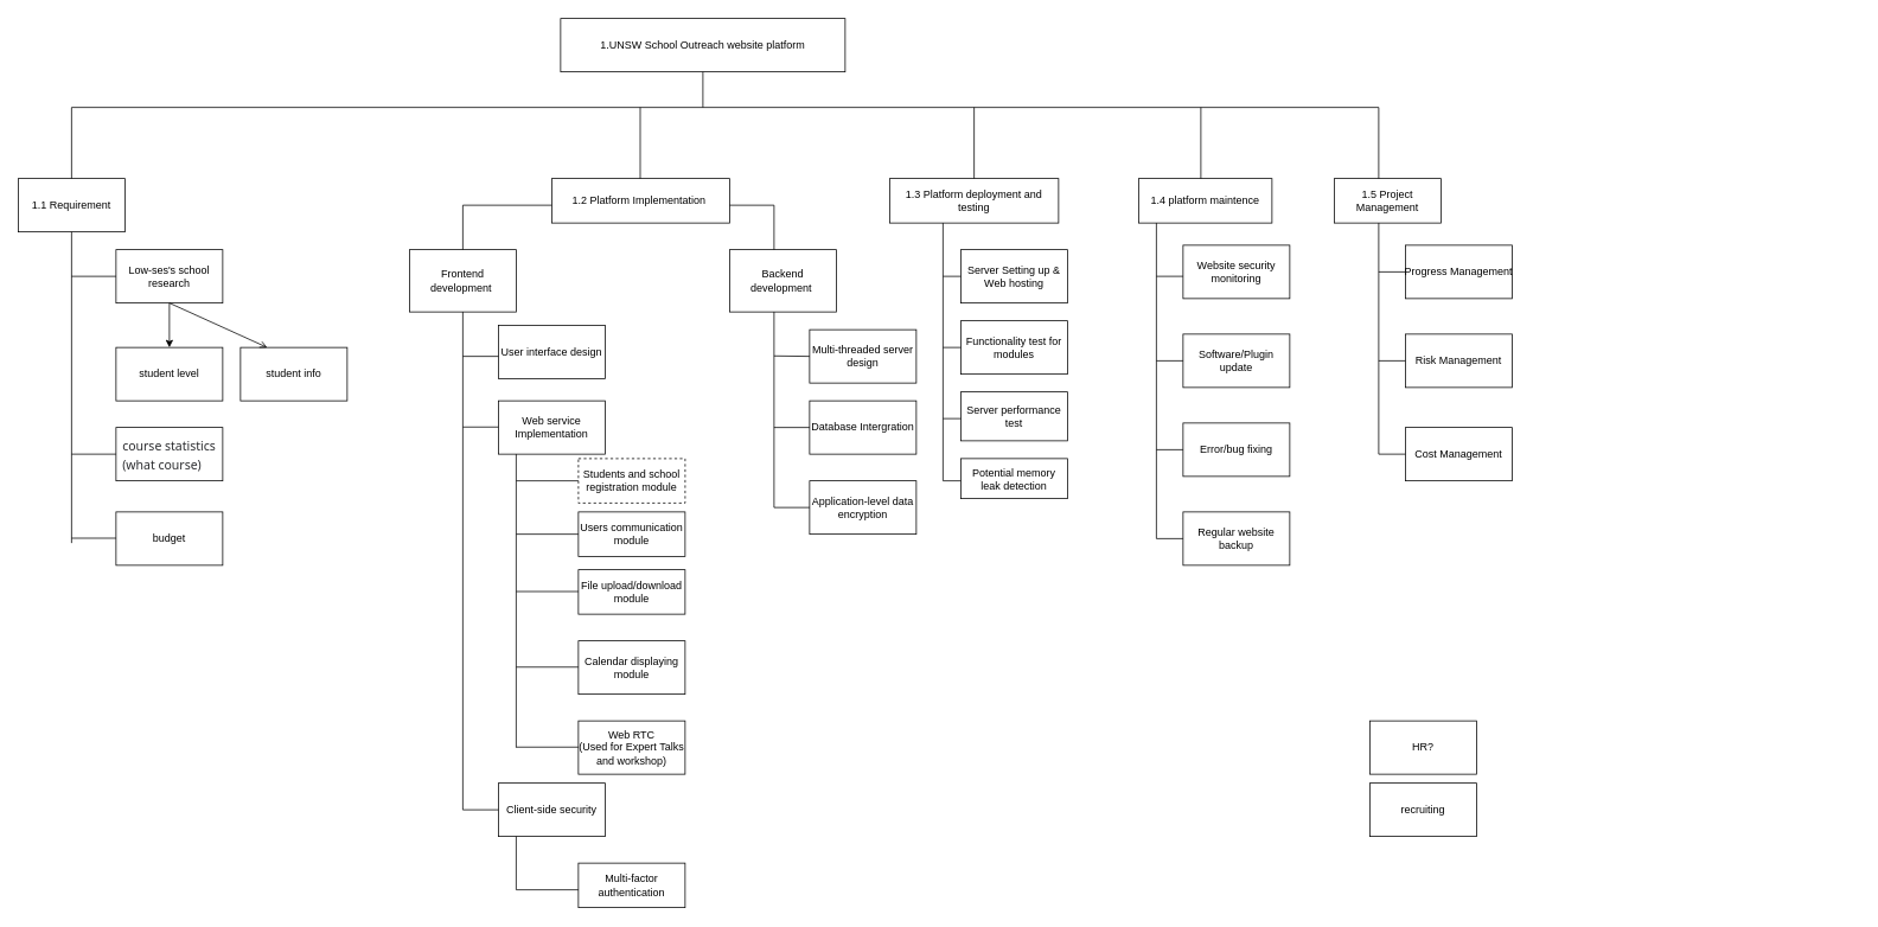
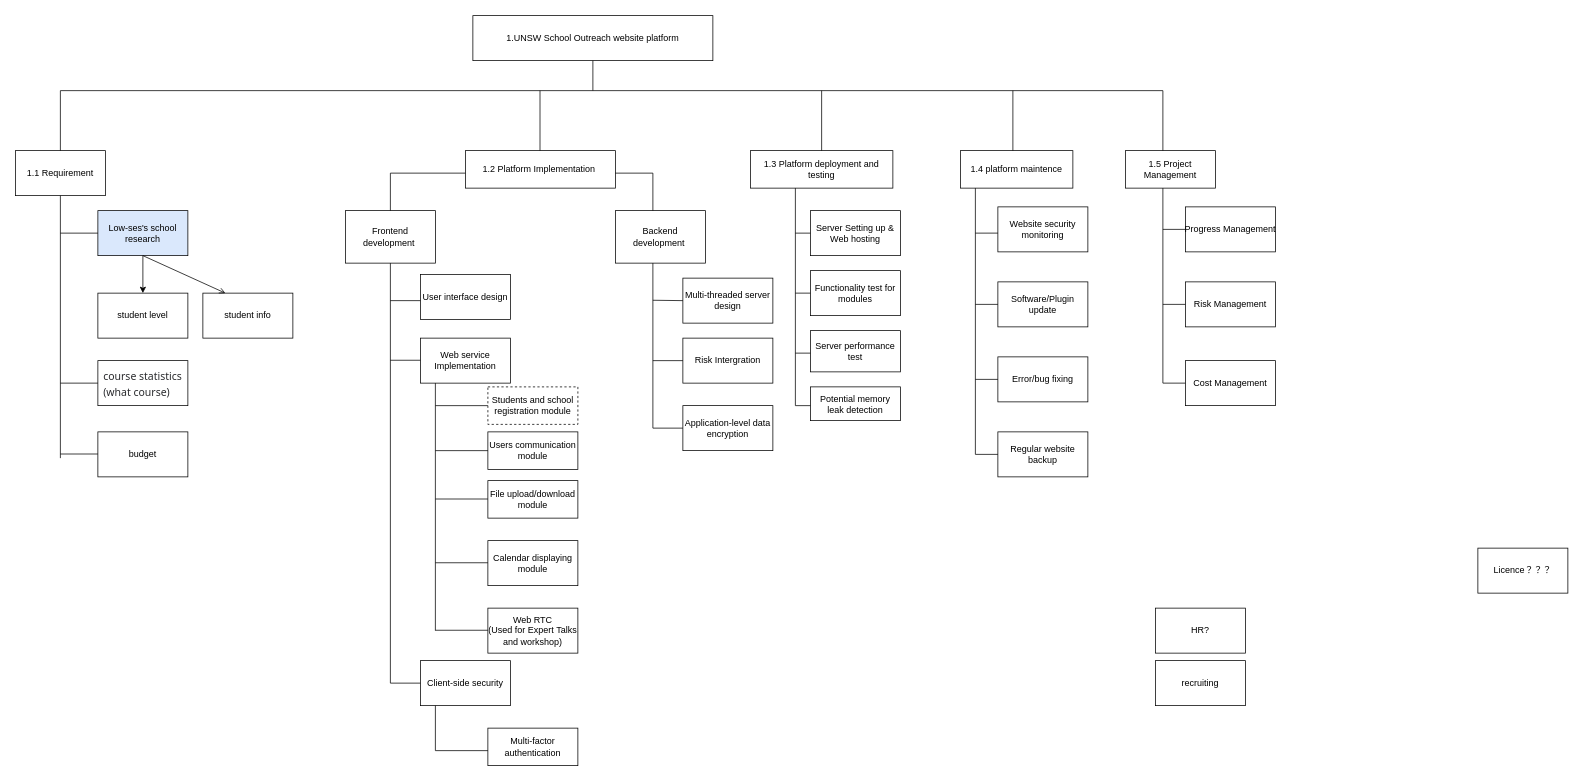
  <mxCell id="0" />
  <mxCell id="1" parent="0" />
  <mxCell id="2" value="1.UNSW School Outreach website platform" style="rounded=0;whiteSpace=wrap;html=1;" parent="1" vertex="1"><mxGeometry x="630" y="20" width="320" height="60" as="geometry" /></mxCell>
- <mxCell id="3" value="Low-ses's school research" style="rounded=0;whiteSpace=wrap;html=1;" parent="1" vertex="1"><mxGeometry x="130" y="280" width="120" height="60" as="geometry" /></mxCell>
+ <mxCell id="3" value="Low-ses's school research" style="rounded=0;whiteSpace=wrap;html=1;fillColor=#dae8fc;" parent="1" vertex="1"><mxGeometry x="130" y="280" width="120" height="60" as="geometry" /></mxCell>
  <mxCell id="4" value="1.1 Requirement" style="rounded=0;whiteSpace=wrap;html=1;" parent="1" vertex="1"><mxGeometry x="20" y="200" width="120" height="60" as="geometry" /></mxCell>
  <mxCell id="5" value="" style="endArrow=none;html=1;rounded=0;exitX=0.5;exitY=1;exitDx=0;exitDy=0;" parent="1" source="4" edge="1"><mxGeometry width="50" height="50" relative="1" as="geometry"><mxPoint x="450" y="480" as="sourcePoint" /><mxPoint x="80" y="610" as="targetPoint" /></mxGeometry></mxCell>
  <mxCell id="6" value="student level" style="rounded=0;whiteSpace=wrap;html=1;" parent="1" vertex="1"><mxGeometry x="130" y="390" width="120" height="60" as="geometry" /></mxCell>
  <mxCell id="7" value="&lt;ul style=&quot;box-sizing: border-box; margin: 0px; padding: 0px; color: rgb(42, 43, 46); font-family: &amp;quot;PingFang SC&amp;quot;, &amp;quot;Segoe UI&amp;quot;, Arial, &amp;quot;Microsoft YaHei&amp;quot;, 微软雅黑, 宋体, &amp;quot;Malgun Gothic&amp;quot;, sans-serif; font-size: 14px; text-align: start; background-color: rgb(255, 255, 255);&quot;&gt;&lt;li style=&quot;box-sizing: border-box; margin: 0px; padding: 0px; list-style: none;&quot;&gt;&lt;p style=&quot;box-sizing: border-box; margin: 0px 0px 2px; padding: 0px; line-height: 21px; display: inline; font-size: var(--main-font-size);&quot; class=&quot;src grammarSection&quot; data-group=&quot;1-1&quot;&gt;course statistics&lt;/p&gt;&lt;/li&gt;&lt;li style=&quot;box-sizing: border-box; margin: 0px; padding: 0px; list-style: none;&quot;&gt;&lt;p style=&quot;box-sizing: border-box; margin: 0px 0px 2px; padding: 0px; line-height: 21px; display: inline; font-size: var(--main-font-size);&quot; class=&quot;src grammarSection&quot; data-group=&quot;1-1&quot;&gt;(what course)&lt;/p&gt;&lt;/li&gt;&lt;/ul&gt;" style="rounded=0;whiteSpace=wrap;html=1;" parent="1" vertex="1"><mxGeometry x="130" y="480" width="120" height="60" as="geometry" /></mxCell>
  <mxCell id="8" value="1.2 Platform Implementation&amp;nbsp;" style="rounded=0;whiteSpace=wrap;html=1;" parent="1" vertex="1"><mxGeometry x="620" y="200" width="200" height="50" as="geometry" /></mxCell>
  <mxCell id="9" value="User interface design" style="rounded=0;whiteSpace=wrap;html=1;" parent="1" vertex="1"><mxGeometry x="560" y="365" width="120" height="60" as="geometry" /></mxCell>
  <mxCell id="10" value="Frontend development&amp;nbsp;" style="rounded=0;whiteSpace=wrap;html=1;" parent="1" vertex="1"><mxGeometry x="460" y="280" width="120" height="70" as="geometry" /></mxCell>
  <mxCell id="11" value="1.4 platform maintence" style="rounded=0;whiteSpace=wrap;html=1;" parent="1" vertex="1"><mxGeometry x="1280" y="200" width="150" height="50" as="geometry" /></mxCell>
  <mxCell id="12" value="Regular website backup" style="rounded=0;whiteSpace=wrap;html=1;" parent="1" vertex="1"><mxGeometry x="1330" y="575" width="120" height="60" as="geometry" /></mxCell>
  <mxCell id="13" value="Error/bug fixing" style="rounded=0;whiteSpace=wrap;html=1;" parent="1" vertex="1"><mxGeometry x="1330" y="475" width="120" height="60" as="geometry" /></mxCell>
  <mxCell id="14" value="Software/Plugin update" style="rounded=0;whiteSpace=wrap;html=1;" parent="1" vertex="1"><mxGeometry x="1330" y="375" width="120" height="60" as="geometry" /></mxCell>
  <mxCell id="15" value="Website security monitoring" style="rounded=0;whiteSpace=wrap;html=1;" parent="1" vertex="1"><mxGeometry x="1330" y="275" width="120" height="60" as="geometry" /></mxCell>
  <mxCell id="16" value="Cost Management" style="rounded=0;whiteSpace=wrap;html=1;" parent="1" vertex="1"><mxGeometry x="1580" y="480" width="120" height="60" as="geometry" /></mxCell>
+ <mxCell id="17" value="Licence？？？" style="rounded=0;whiteSpace=wrap;html=1;" parent="1" vertex="1"><mxGeometry x="1970" y="730" width="120" height="60" as="geometry" /></mxCell>
  <mxCell id="18" value="1.5 Project Management" style="rounded=0;whiteSpace=wrap;html=1;" parent="1" vertex="1"><mxGeometry x="1500" y="200" width="120" height="50" as="geometry" /></mxCell>
  <mxCell id="19" value="1.3 Platform deployment and testing" style="rounded=0;whiteSpace=wrap;html=1;" parent="1" vertex="1"><mxGeometry x="1000" y="200" width="190" height="50" as="geometry" /></mxCell>
  <mxCell id="20" value="Web service Implementation" style="rounded=0;whiteSpace=wrap;html=1;" parent="1" vertex="1"><mxGeometry x="560" y="450" width="120" height="60" as="geometry" /></mxCell>
  <mxCell id="21" value="Students and school registration module" style="rounded=0;whiteSpace=wrap;html=1;dashed=1;" parent="1" vertex="1"><mxGeometry x="650" y="515" width="120" height="50" as="geometry" /></mxCell>
  <mxCell id="22" value="Calendar displaying module" style="rounded=0;whiteSpace=wrap;html=1;" parent="1" vertex="1"><mxGeometry x="650" y="720" width="120" height="60" as="geometry" /></mxCell>
  <mxCell id="23" value="Users communication module" style="rounded=0;whiteSpace=wrap;html=1;" parent="1" vertex="1"><mxGeometry x="650" y="575" width="120" height="50" as="geometry" /></mxCell>
  <mxCell id="24" value="File upload/download module" style="rounded=0;whiteSpace=wrap;html=1;fontSize=12;" parent="1" vertex="1"><mxGeometry x="650" y="640" width="120" height="50" as="geometry" /></mxCell>
  <mxCell id="25" value="" style="endArrow=none;html=1;rounded=0;" parent="1" edge="1"><mxGeometry width="50" height="50" relative="1" as="geometry"><mxPoint x="580" y="840" as="sourcePoint" /><mxPoint x="580" y="510" as="targetPoint" /></mxGeometry></mxCell>
  <mxCell id="26" value="Server Setting up &amp;amp; Web hosting" style="rounded=0;whiteSpace=wrap;html=1;" parent="1" vertex="1"><mxGeometry x="1080" y="280" width="120" height="60" as="geometry" /></mxCell>
  <mxCell id="27" value="Functionality&amp;nbsp;test for modules" style="rounded=0;whiteSpace=wrap;html=1;" parent="1" vertex="1"><mxGeometry x="1080" y="360" width="120" height="60" as="geometry" /></mxCell>
  <mxCell id="28" value="" style="endArrow=classic;html=1;rounded=0;exitX=0.5;exitY=1;exitDx=0;exitDy=0;entryX=0.5;entryY=0;entryDx=0;entryDy=0;" parent="1" source="3" target="6" edge="1"><mxGeometry width="50" height="50" relative="1" as="geometry"><mxPoint x="703" y="535" as="sourcePoint" /><mxPoint x="753" y="485" as="targetPoint" /></mxGeometry></mxCell>
  <mxCell id="29" value="&lt;div&gt;Web RTC&lt;/div&gt;&lt;div&gt;(Used for Expert Talks and workshop)&lt;/div&gt;" style="rounded=0;whiteSpace=wrap;html=1;" parent="1" vertex="1"><mxGeometry x="650" y="810" width="120" height="60" as="geometry" /></mxCell>
  <mxCell id="30" value="recruiting" style="rounded=0;whiteSpace=wrap;html=1;" parent="1" vertex="1"><mxGeometry x="1540" y="880" width="120" height="60" as="geometry" /></mxCell>
  <mxCell id="31" value="HR?" style="rounded=0;whiteSpace=wrap;html=1;" parent="1" vertex="1"><mxGeometry x="1540" y="810" width="120" height="60" as="geometry" /></mxCell>
  <mxCell id="32" value="" style="endArrow=none;html=1;rounded=0;" parent="1" target="19" edge="1"><mxGeometry width="50" height="50" relative="1" as="geometry"><mxPoint x="1095" y="120" as="sourcePoint" /><mxPoint x="680" y="410" as="targetPoint" /></mxGeometry></mxCell>
  <mxCell id="33" value="" style="endArrow=none;html=1;rounded=0;" parent="1" edge="1"><mxGeometry width="50" height="50" relative="1" as="geometry"><mxPoint x="520" y="350" as="sourcePoint" /><mxPoint x="520" y="910" as="targetPoint" /></mxGeometry></mxCell>
  <mxCell id="34" value="student info" style="rounded=0;whiteSpace=wrap;html=1;" parent="1" vertex="1"><mxGeometry x="270" y="390" width="120" height="60" as="geometry" /></mxCell>
  <mxCell id="35" value="" style="endArrow=open;html=1;rounded=0;exitX=0.5;exitY=1;exitDx=0;exitDy=0;entryX=0.25;entryY=0;entryDx=0;entryDy=0;" parent="1" source="3" target="34" edge="1"><mxGeometry width="50" height="50" relative="1" as="geometry"><mxPoint x="480" y="600" as="sourcePoint" /><mxPoint x="530" y="550" as="targetPoint" /></mxGeometry></mxCell>
  <mxCell id="36" value="" style="endArrow=none;html=1;rounded=0;" parent="1" edge="1"><mxGeometry width="50" height="50" relative="1" as="geometry"><mxPoint x="1300" y="605" as="sourcePoint" /><mxPoint x="1300" y="250" as="targetPoint" /></mxGeometry></mxCell>
  <mxCell id="37" value="budget" style="rounded=0;whiteSpace=wrap;html=1;" parent="1" vertex="1"><mxGeometry x="130" y="575" width="120" height="60" as="geometry" /></mxCell>
  <mxCell id="38" value="" style="endArrow=none;html=1;rounded=0;" parent="1" edge="1"><mxGeometry width="50" height="50" relative="1" as="geometry"><mxPoint x="1060" y="540" as="sourcePoint" /><mxPoint x="1060" y="250" as="targetPoint" /></mxGeometry></mxCell>
  <mxCell id="39" value="" style="endArrow=none;html=1;rounded=0;" edge="1" parent="1"><mxGeometry width="50" height="50" relative="1" as="geometry"><mxPoint x="520" y="400" as="sourcePoint" /><mxPoint x="560" y="400" as="targetPoint" /></mxGeometry></mxCell>
  <mxCell id="40" value="" style="endArrow=none;html=1;rounded=0;" edge="1" parent="1"><mxGeometry width="50" height="50" relative="1" as="geometry"><mxPoint x="520" y="479.5" as="sourcePoint" /><mxPoint x="560" y="479.5" as="targetPoint" /></mxGeometry></mxCell>
  <mxCell id="41" value="Risk&amp;nbsp;Management" style="rounded=0;whiteSpace=wrap;html=1;" parent="1" vertex="1"><mxGeometry x="1580" y="375" width="120" height="60" as="geometry" /></mxCell>
  <mxCell id="42" value="Progress&amp;nbsp;Management" style="rounded=0;whiteSpace=wrap;html=1;" parent="1" vertex="1"><mxGeometry x="1580" y="275" width="120" height="60" as="geometry" /></mxCell>
  <mxCell id="43" style="edgeStyle=orthogonalEdgeStyle;rounded=0;orthogonalLoop=1;jettySize=auto;html=1;exitX=0.5;exitY=1;exitDx=0;exitDy=0;" edge="1" parent="1" source="23" target="23"><mxGeometry relative="1" as="geometry" /></mxCell>
  <mxCell id="44" value="Backend development&amp;nbsp;" style="rounded=0;whiteSpace=wrap;html=1;direction=west;" vertex="1" parent="1"><mxGeometry x="820" y="280" width="120" height="70" as="geometry" /></mxCell>
  <mxCell id="45" value="Client-side security" style="rounded=0;whiteSpace=wrap;html=1;" vertex="1" parent="1"><mxGeometry x="560" y="880" width="120" height="60" as="geometry" /></mxCell>
  <mxCell id="46" value="" style="endArrow=none;html=1;rounded=0;entryX=0;entryY=0.5;entryDx=0;entryDy=0;" edge="1" parent="1" target="45"><mxGeometry width="50" height="50" relative="1" as="geometry"><mxPoint x="520" y="910" as="sourcePoint" /><mxPoint x="570" y="410" as="targetPoint" /></mxGeometry></mxCell>
  <mxCell id="47" value=" Multi-factor authentication" style="rounded=0;whiteSpace=wrap;html=1;" vertex="1" parent="1"><mxGeometry x="650" y="970" width="120" height="50" as="geometry" /></mxCell>
  <mxCell id="48" value="" style="endArrow=none;html=1;rounded=0;entryX=0.167;entryY=1;entryDx=0;entryDy=0;entryPerimeter=0;" edge="1" parent="1" target="45"><mxGeometry width="50" height="50" relative="1" as="geometry"><mxPoint x="580" y="1000" as="sourcePoint" /><mxPoint x="590" y="1010" as="targetPoint" /></mxGeometry></mxCell>
  <mxCell id="49" value="" style="endArrow=none;html=1;rounded=0;" edge="1" parent="1"><mxGeometry width="50" height="50" relative="1" as="geometry"><mxPoint x="580" y="1000" as="sourcePoint" /><mxPoint x="650" y="1000" as="targetPoint" /></mxGeometry></mxCell>
  <mxCell id="50" value="" style="endArrow=none;html=1;rounded=0;" edge="1" parent="1"><mxGeometry width="50" height="50" relative="1" as="geometry"><mxPoint x="870" y="350" as="sourcePoint" /><mxPoint x="870" y="570" as="targetPoint" /></mxGeometry></mxCell>
  <mxCell id="51" value="Multi-threaded server design" style="rounded=0;whiteSpace=wrap;html=1;" vertex="1" parent="1"><mxGeometry x="910" y="370" width="120" height="60" as="geometry" /></mxCell>
  <mxCell id="52" value="" style="endArrow=none;html=1;rounded=0;entryX=0;entryY=0.5;entryDx=0;entryDy=0;" edge="1" parent="1" target="51"><mxGeometry width="50" height="50" relative="1" as="geometry"><mxPoint x="870" y="399.5" as="sourcePoint" /><mxPoint x="900" y="440" as="targetPoint" /></mxGeometry></mxCell>
- <mxCell id="53" value="Database Intergration" style="rounded=0;whiteSpace=wrap;html=1;" vertex="1" parent="1"><mxGeometry x="910" y="450" width="120" height="60" as="geometry" /></mxCell>
+ <mxCell id="53" value="Risk Intergration" style="rounded=0;whiteSpace=wrap;html=1;" vertex="1" parent="1"><mxGeometry x="910" y="450" width="120" height="60" as="geometry" /></mxCell>
  <mxCell id="54" value="" style="endArrow=none;html=1;rounded=0;entryX=0;entryY=0.5;entryDx=0;entryDy=0;" edge="1" parent="1" target="53"><mxGeometry width="50" height="50" relative="1" as="geometry"><mxPoint x="870" y="480" as="sourcePoint" /><mxPoint x="920" y="409.5" as="targetPoint" /></mxGeometry></mxCell>
  <mxCell id="55" value="Application-level data encryption" style="rounded=0;whiteSpace=wrap;html=1;" vertex="1" parent="1"><mxGeometry x="910" y="540" width="120" height="60" as="geometry" /></mxCell>
  <mxCell id="56" value="" style="endArrow=none;html=1;rounded=0;entryX=0;entryY=0.5;entryDx=0;entryDy=0;" edge="1" parent="1" target="55"><mxGeometry width="50" height="50" relative="1" as="geometry"><mxPoint x="870" y="570" as="sourcePoint" /><mxPoint x="920" y="409.5" as="targetPoint" /></mxGeometry></mxCell>
  <mxCell id="57" value="" style="endArrow=none;html=1;rounded=0;entryX=0;entryY=0.5;entryDx=0;entryDy=0;" edge="1" parent="1" target="26"><mxGeometry width="50" height="50" relative="1" as="geometry"><mxPoint x="1060" y="310" as="sourcePoint" /><mxPoint x="1170" y="420" as="targetPoint" /></mxGeometry></mxCell>
  <mxCell id="58" value="" style="endArrow=none;html=1;rounded=0;entryX=0;entryY=0.5;entryDx=0;entryDy=0;" edge="1" parent="1" target="27"><mxGeometry width="50" height="50" relative="1" as="geometry"><mxPoint x="1060" y="390" as="sourcePoint" /><mxPoint x="1090" y="320" as="targetPoint" /></mxGeometry></mxCell>
  <mxCell id="59" value="Server performance test" style="rounded=0;whiteSpace=wrap;html=1;" vertex="1" parent="1"><mxGeometry x="1080" y="440" width="120" height="55" as="geometry" /></mxCell>
  <mxCell id="60" value="" style="endArrow=none;html=1;rounded=0;" edge="1" parent="1"><mxGeometry width="50" height="50" relative="1" as="geometry"><mxPoint x="1060" y="470" as="sourcePoint" /><mxPoint x="1080" y="470" as="targetPoint" /></mxGeometry></mxCell>
  <mxCell id="61" value="Potential memory leak detection" style="rounded=0;whiteSpace=wrap;html=1;" vertex="1" parent="1"><mxGeometry x="1080" y="515" width="120" height="45" as="geometry" /></mxCell>
  <mxCell id="62" value="" style="endArrow=none;html=1;rounded=0;" edge="1" parent="1"><mxGeometry width="50" height="50" relative="1" as="geometry"><mxPoint x="1060" y="540" as="sourcePoint" /><mxPoint x="1080" y="540" as="targetPoint" /></mxGeometry></mxCell>
  <mxCell id="63" value="" style="endArrow=none;html=1;rounded=0;" edge="1" parent="1"><mxGeometry width="50" height="50" relative="1" as="geometry"><mxPoint x="790" y="120" as="sourcePoint" /><mxPoint x="790" y="80" as="targetPoint" /></mxGeometry></mxCell>
  <mxCell id="64" value="" style="endArrow=none;html=1;rounded=0;" edge="1" parent="1"><mxGeometry width="50" height="50" relative="1" as="geometry"><mxPoint x="80" y="120" as="sourcePoint" /><mxPoint x="1550" y="120" as="targetPoint" /></mxGeometry></mxCell>
  <mxCell id="65" value="" style="endArrow=none;html=1;rounded=0;" edge="1" parent="1"><mxGeometry width="50" height="50" relative="1" as="geometry"><mxPoint x="1350" y="200" as="sourcePoint" /><mxPoint x="1350" y="120" as="targetPoint" /></mxGeometry></mxCell>
  <mxCell id="66" value="" style="endArrow=none;html=1;rounded=0;" edge="1" parent="1"><mxGeometry width="50" height="50" relative="1" as="geometry"><mxPoint x="719.5" y="120" as="sourcePoint" /><mxPoint x="719.5" y="200" as="targetPoint" /></mxGeometry></mxCell>
  <mxCell id="67" value="" style="endArrow=none;html=1;rounded=0;" edge="1" parent="1"><mxGeometry width="50" height="50" relative="1" as="geometry"><mxPoint x="820" y="230" as="sourcePoint" /><mxPoint x="870" y="230" as="targetPoint" /></mxGeometry></mxCell>
  <mxCell id="68" value="" style="endArrow=none;html=1;rounded=0;" edge="1" parent="1"><mxGeometry width="50" height="50" relative="1" as="geometry"><mxPoint x="870" y="280" as="sourcePoint" /><mxPoint x="870" y="230" as="targetPoint" /></mxGeometry></mxCell>
  <mxCell id="69" value="" style="endArrow=none;html=1;rounded=0;" edge="1" parent="1"><mxGeometry width="50" height="50" relative="1" as="geometry"><mxPoint x="520" y="280" as="sourcePoint" /><mxPoint x="520" y="230" as="targetPoint" /></mxGeometry></mxCell>
  <mxCell id="70" value="" style="endArrow=none;html=1;rounded=0;" edge="1" parent="1"><mxGeometry width="50" height="50" relative="1" as="geometry"><mxPoint x="520" y="230" as="sourcePoint" /><mxPoint x="620" y="230" as="targetPoint" /></mxGeometry></mxCell>
  <mxCell id="71" value="" style="endArrow=none;html=1;rounded=0;entryX=0;entryY=0.5;entryDx=0;entryDy=0;" edge="1" parent="1" target="21"><mxGeometry width="50" height="50" relative="1" as="geometry"><mxPoint x="580" y="540" as="sourcePoint" /><mxPoint x="920" y="490" as="targetPoint" /></mxGeometry></mxCell>
  <mxCell id="72" value="" style="endArrow=none;html=1;rounded=0;entryX=0;entryY=0.5;entryDx=0;entryDy=0;" edge="1" parent="1"><mxGeometry width="50" height="50" relative="1" as="geometry"><mxPoint x="580" y="600" as="sourcePoint" /><mxPoint x="650" y="600" as="targetPoint" /></mxGeometry></mxCell>
  <mxCell id="73" value="" style="endArrow=none;html=1;rounded=0;entryX=0;entryY=0.5;entryDx=0;entryDy=0;" edge="1" parent="1"><mxGeometry width="50" height="50" relative="1" as="geometry"><mxPoint x="580" y="664.5" as="sourcePoint" /><mxPoint x="650" y="664.5" as="targetPoint" /></mxGeometry></mxCell>
  <mxCell id="74" value="" style="endArrow=none;html=1;rounded=0;entryX=0;entryY=0.5;entryDx=0;entryDy=0;" edge="1" parent="1"><mxGeometry width="50" height="50" relative="1" as="geometry"><mxPoint x="580" y="749.5" as="sourcePoint" /><mxPoint x="650" y="749.5" as="targetPoint" /></mxGeometry></mxCell>
  <mxCell id="75" value="" style="endArrow=none;html=1;rounded=0;entryX=0;entryY=0.5;entryDx=0;entryDy=0;" edge="1" parent="1"><mxGeometry width="50" height="50" relative="1" as="geometry"><mxPoint x="580" y="839.5" as="sourcePoint" /><mxPoint x="650" y="839.5" as="targetPoint" /></mxGeometry></mxCell>
  <mxCell id="76" value="" style="endArrow=none;html=1;rounded=0;entryX=0;entryY=0.583;entryDx=0;entryDy=0;entryPerimeter=0;" edge="1" parent="1" target="15"><mxGeometry width="50" height="50" relative="1" as="geometry"><mxPoint x="1300" y="310" as="sourcePoint" /><mxPoint x="1350" y="260" as="targetPoint" /></mxGeometry></mxCell>
  <mxCell id="77" value="" style="endArrow=none;html=1;rounded=0;entryX=0;entryY=0.5;entryDx=0;entryDy=0;" edge="1" parent="1" target="14"><mxGeometry width="50" height="50" relative="1" as="geometry"><mxPoint x="1300" y="405" as="sourcePoint" /><mxPoint x="1340" y="320" as="targetPoint" /></mxGeometry></mxCell>
  <mxCell id="78" value="" style="endArrow=none;html=1;rounded=0;entryX=0;entryY=0.5;entryDx=0;entryDy=0;" edge="1" parent="1" target="13"><mxGeometry width="50" height="50" relative="1" as="geometry"><mxPoint x="1300" y="505" as="sourcePoint" /><mxPoint x="1350" y="330" as="targetPoint" /></mxGeometry></mxCell>
  <mxCell id="79" value="" style="endArrow=none;html=1;rounded=0;entryX=0;entryY=0.5;entryDx=0;entryDy=0;" edge="1" parent="1" target="12"><mxGeometry width="50" height="50" relative="1" as="geometry"><mxPoint x="1300" y="605" as="sourcePoint" /><mxPoint x="1360" y="340" as="targetPoint" /></mxGeometry></mxCell>
  <mxCell id="80" value="" style="endArrow=none;html=1;rounded=0;" edge="1" parent="1"><mxGeometry width="50" height="50" relative="1" as="geometry"><mxPoint x="1550" y="200" as="sourcePoint" /><mxPoint x="1550" y="120" as="targetPoint" /></mxGeometry></mxCell>
  <mxCell id="81" value="" style="endArrow=none;html=1;rounded=0;" edge="1" parent="1"><mxGeometry width="50" height="50" relative="1" as="geometry"><mxPoint x="1550" y="510" as="sourcePoint" /><mxPoint x="1550" y="250" as="targetPoint" /></mxGeometry></mxCell>
  <mxCell id="82" value="" style="endArrow=none;html=1;rounded=0;exitX=0;exitY=0.5;exitDx=0;exitDy=0;" edge="1" parent="1" source="42"><mxGeometry width="50" height="50" relative="1" as="geometry"><mxPoint x="1310" y="320" as="sourcePoint" /><mxPoint x="1550" y="305" as="targetPoint" /></mxGeometry></mxCell>
  <mxCell id="83" value="" style="endArrow=none;html=1;rounded=0;exitX=0;exitY=0.5;exitDx=0;exitDy=0;" edge="1" parent="1" source="41"><mxGeometry width="50" height="50" relative="1" as="geometry"><mxPoint x="1590" y="315" as="sourcePoint" /><mxPoint x="1550" y="405" as="targetPoint" /></mxGeometry></mxCell>
  <mxCell id="84" value="" style="endArrow=none;html=1;rounded=0;exitX=0;exitY=0.5;exitDx=0;exitDy=0;" edge="1" parent="1" source="16"><mxGeometry width="50" height="50" relative="1" as="geometry"><mxPoint x="1600" y="325" as="sourcePoint" /><mxPoint x="1550" y="510" as="targetPoint" /></mxGeometry></mxCell>
  <mxCell id="85" value="" style="endArrow=none;html=1;rounded=0;entryX=0.5;entryY=0;entryDx=0;entryDy=0;" edge="1" parent="1" target="4"><mxGeometry width="50" height="50" relative="1" as="geometry"><mxPoint x="80" y="120" as="sourcePoint" /><mxPoint x="70" y="500" as="targetPoint" /></mxGeometry></mxCell>
  <mxCell id="86" value="" style="endArrow=none;html=1;rounded=0;entryX=0;entryY=0.5;entryDx=0;entryDy=0;" edge="1" parent="1" target="3"><mxGeometry width="50" height="50" relative="1" as="geometry"><mxPoint x="80" y="310" as="sourcePoint" /><mxPoint x="570" y="410" as="targetPoint" /></mxGeometry></mxCell>
  <mxCell id="87" value="" style="endArrow=none;html=1;rounded=0;entryX=0;entryY=0.5;entryDx=0;entryDy=0;" edge="1" parent="1" target="7"><mxGeometry width="50" height="50" relative="1" as="geometry"><mxPoint x="80" y="510" as="sourcePoint" /><mxPoint x="570" y="410" as="targetPoint" /></mxGeometry></mxCell>
  <mxCell id="88" value="" style="endArrow=none;html=1;rounded=0;entryX=0;entryY=0.5;entryDx=0;entryDy=0;" edge="1" parent="1"><mxGeometry width="50" height="50" relative="1" as="geometry"><mxPoint x="80" y="604.5" as="sourcePoint" /><mxPoint x="130" y="604.5" as="targetPoint" /></mxGeometry></mxCell>
